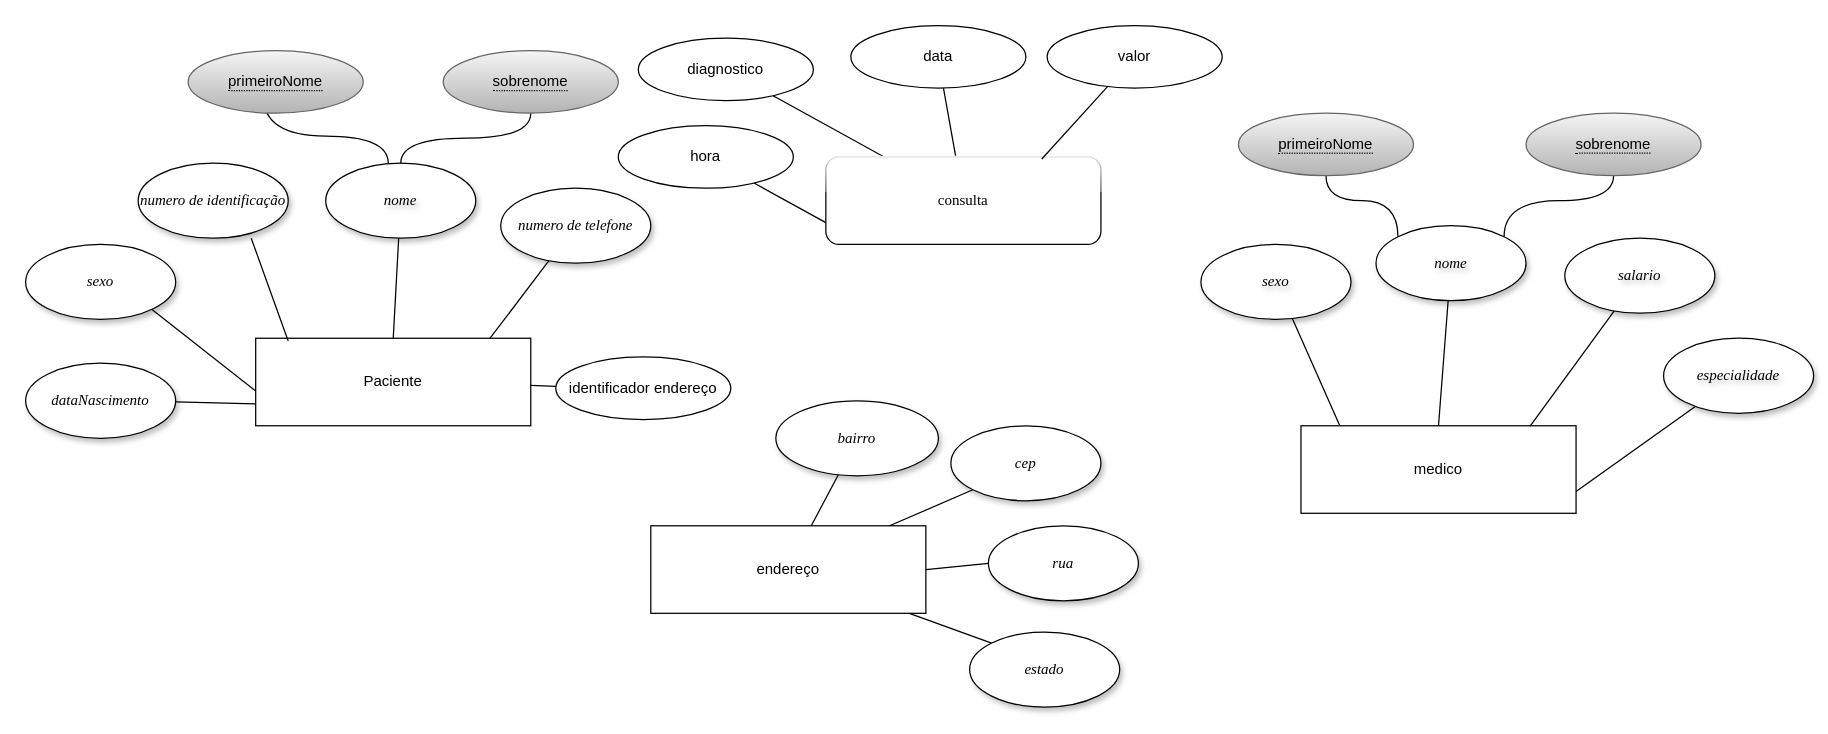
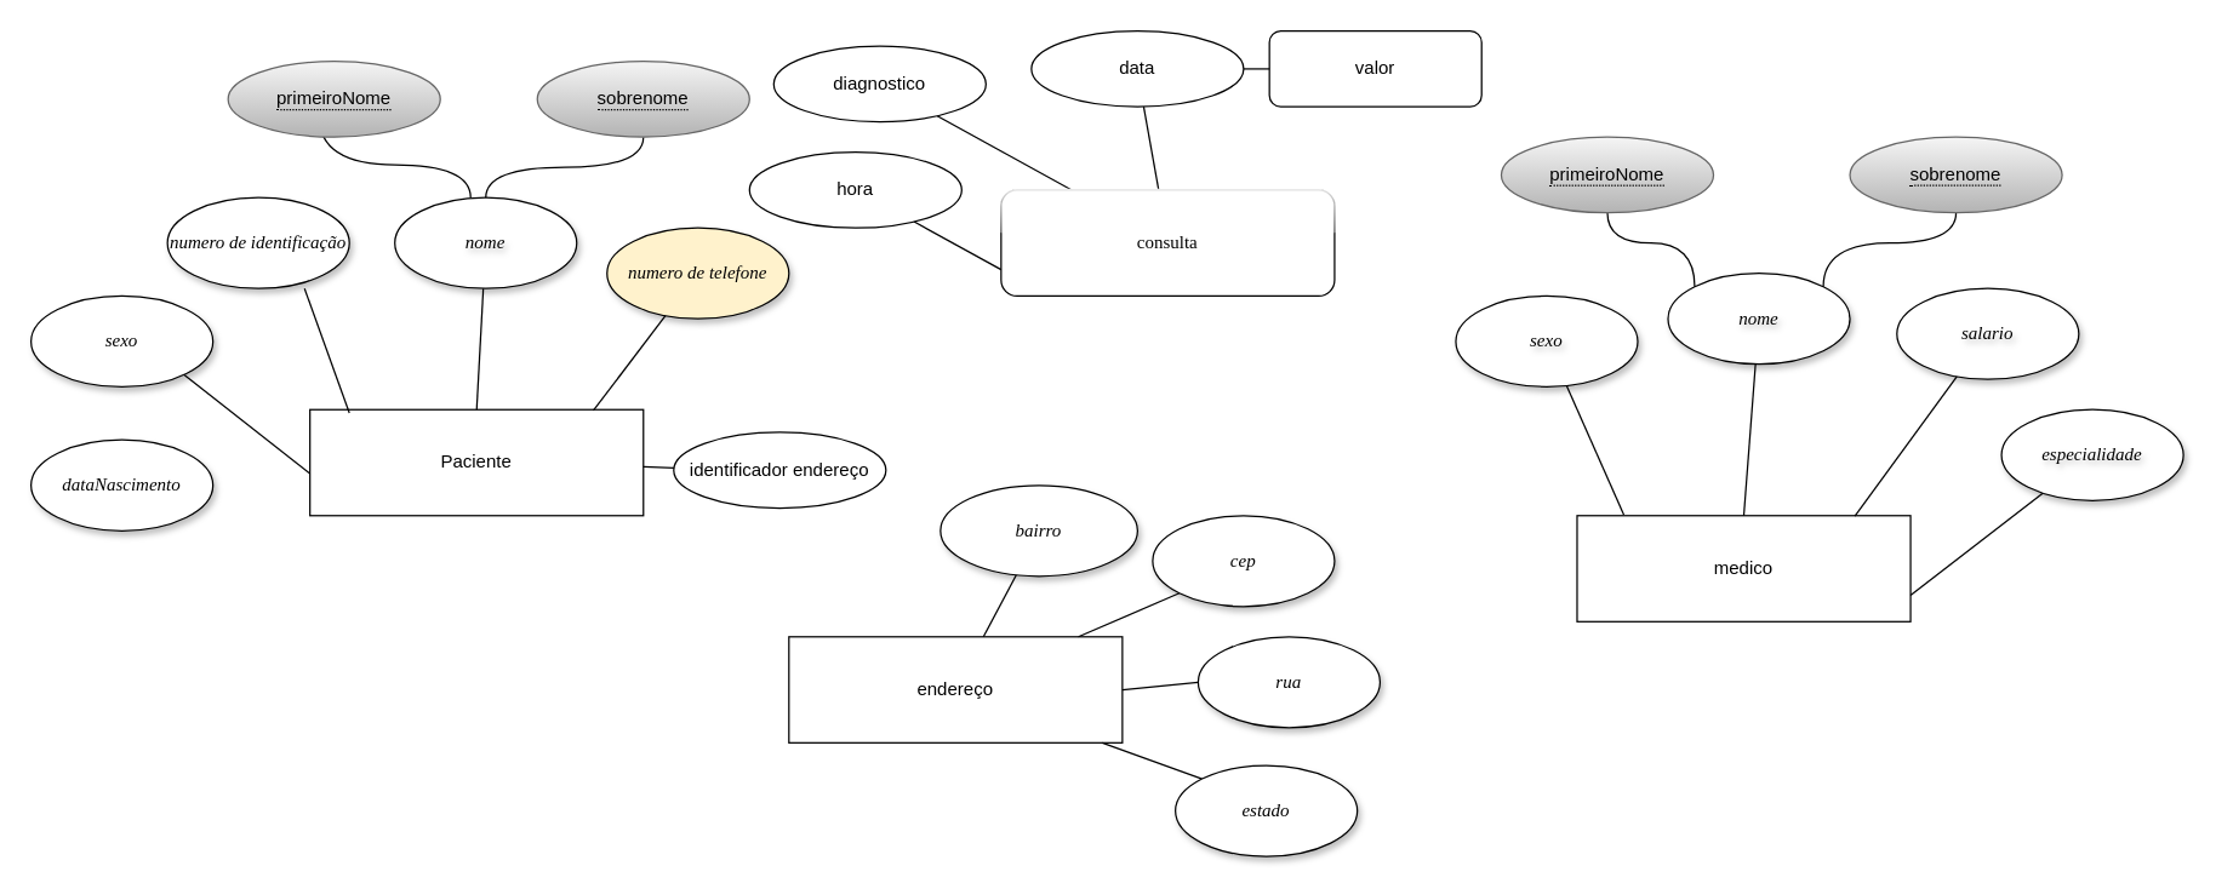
  <mxCell id="0" />
  <mxCell id="1" parent="0" />
  <mxCell id="2" value="Paciente" style="whiteSpace=wrap;html=1;align=center;" vertex="1" parent="1"><mxGeometry x="204" y="270" width="220" height="70" as="geometry" /></mxCell>
  <mxCell id="3" style="rounded=0;orthogonalLoop=1;jettySize=auto;html=1;entryX=0.5;entryY=0;entryDx=0;entryDy=0;endArrow=none;endFill=0;" edge="1" parent="1" source="4" target="2"><mxGeometry relative="1" as="geometry" /></mxCell>
  <mxCell id="4" value="nome" style="ellipse;whiteSpace=wrap;html=1;align=center;shadow=1;fontFamily=Lucida Console;fontStyle=2;verticalAlign=middle;labelBorderColor=none;labelBackgroundColor=none;textShadow=1;" vertex="1" parent="1"><mxGeometry x="260" y="130" width="120" height="60" as="geometry" /></mxCell>
  <mxCell id="5" value="numero de identificação" style="ellipse;whiteSpace=wrap;html=1;align=center;shadow=1;fontFamily=Lucida Console;fontStyle=2" vertex="1" parent="1"><mxGeometry x="110" y="130" width="120" height="60" as="geometry" /></mxCell>
  <mxCell id="6" style="rounded=0;orthogonalLoop=1;jettySize=auto;html=1;exitX=0.5;exitY=1;exitDx=0;exitDy=0;entryX=0.089;entryY=0.031;entryDx=0;entryDy=0;entryPerimeter=0;endArrow=none;endFill=0;" edge="1" parent="1"><mxGeometry relative="1" as="geometry"><mxPoint x="200.42" y="190" as="sourcePoint" /><mxPoint x="230" y="272.17" as="targetPoint" /></mxGeometry></mxCell>
  <mxCell id="7" style="edgeStyle=orthogonalEdgeStyle;rounded=0;orthogonalLoop=1;jettySize=auto;html=1;curved=1;endArrow=none;endFill=0;" edge="1" parent="1"><mxGeometry relative="1" as="geometry"><mxPoint x="210" y="75.868" as="sourcePoint" /><mxPoint x="310" y="129.996" as="targetPoint" /><Array as="points"><mxPoint x="210" y="108.28" /><mxPoint x="310" y="108.28" /></Array></mxGeometry></mxCell>
  <mxCell id="8" style="edgeStyle=orthogonalEdgeStyle;rounded=0;orthogonalLoop=1;jettySize=auto;html=1;entryX=0;entryY=0;entryDx=0;entryDy=0;curved=1;endArrow=none;endFill=0;" edge="1" parent="1" source="9" target="27"><mxGeometry relative="1" as="geometry" /></mxCell>
  <mxCell id="9" value="&lt;span style=&quot;border-bottom: 1px dotted&quot;&gt;primeiroNome&lt;/span&gt;" style="ellipse;whiteSpace=wrap;html=1;align=center;fillColor=#f5f5f5;gradientColor=#b3b3b3;strokeColor=#666666;" vertex="1" parent="1"><mxGeometry x="990" y="90" width="140" height="50" as="geometry" /></mxCell>
  <mxCell id="10" style="edgeStyle=orthogonalEdgeStyle;rounded=0;orthogonalLoop=1;jettySize=auto;html=1;entryX=0.5;entryY=0;entryDx=0;entryDy=0;curved=1;endArrow=none;endFill=0;" edge="1" parent="1" source="11" target="4"><mxGeometry relative="1" as="geometry" /></mxCell>
  <mxCell id="11" value="&lt;span style=&quot;border-bottom: 1px dotted&quot;&gt;sobrenome&lt;/span&gt;" style="ellipse;whiteSpace=wrap;html=1;align=center;fillColor=#f5f5f5;gradientColor=#b3b3b3;strokeColor=#666666;" vertex="1" parent="1"><mxGeometry x="354" y="40" width="140" height="50" as="geometry" /></mxCell>
  <mxCell id="12" style="rounded=0;orthogonalLoop=1;jettySize=auto;html=1;entryX=0;entryY=0.75;entryDx=0;entryDy=0;endArrow=none;endFill=0;" edge="1" parent="1"><mxGeometry relative="1" as="geometry"><mxPoint x="112.149" y="240" as="sourcePoint" /><mxPoint x="204" y="312.17" as="targetPoint" /></mxGeometry></mxCell>
  <mxCell id="13" value="sexo" style="ellipse;whiteSpace=wrap;html=1;align=center;shadow=1;fontFamily=Lucida Console;fontStyle=2;" vertex="1" parent="1"><mxGeometry x="20" y="195" width="120" height="60" as="geometry" /></mxCell>
  <mxCell id="14" style="rounded=0;orthogonalLoop=1;jettySize=auto;html=1;endArrow=none;endFill=0;" edge="1" parent="1" source="15" target="18"><mxGeometry relative="1" as="geometry" /></mxCell>
  <mxCell id="15" value="diagnostico" style="ellipse;whiteSpace=wrap;html=1;align=center;" vertex="1" parent="1"><mxGeometry x="510" y="30" width="140" height="50" as="geometry" /></mxCell>
  <mxCell id="16" style="rounded=0;orthogonalLoop=1;jettySize=auto;html=1;endArrow=none;endFill=0;" edge="1" parent="1" source="17" target="18"><mxGeometry relative="1" as="geometry" /></mxCell>
  <mxCell id="17" value="data" style="ellipse;whiteSpace=wrap;html=1;align=center;" vertex="1" parent="1"><mxGeometry x="680" y="20" width="140" height="50" as="geometry" /></mxCell>
  <mxCell id="18" value="consulta" style="whiteSpace=wrap;html=1;align=center;glass=1;rounded=1;fontFamily=Verdana;" vertex="1" parent="1"><mxGeometry x="660" y="125" width="220" height="70" as="geometry" /></mxCell>
  <mxCell id="19" style="rounded=0;orthogonalLoop=1;jettySize=auto;html=1;entryX=0;entryY=0.75;entryDx=0;entryDy=0;endArrow=none;endFill=0;" edge="1" parent="1" source="20" target="18"><mxGeometry relative="1" as="geometry" /></mxCell>
  <mxCell id="20" value="hora" style="ellipse;whiteSpace=wrap;html=1;align=center;" vertex="1" parent="1"><mxGeometry x="494" y="100" width="140" height="50" as="geometry" /></mxCell>
- <mxCell id="21" value="valor" style="ellipse;whiteSpace=wrap;html=1;align=center;" vertex="1" parent="1"><mxGeometry x="837" y="20" width="140" height="50" as="geometry" /></mxCell>
- <mxCell id="22" style="rounded=0;orthogonalLoop=1;jettySize=auto;html=1;entryX=0.785;entryY=0.023;entryDx=0;entryDy=0;entryPerimeter=0;endArrow=none;endFill=0;" edge="1" parent="1" source="21" target="18"><mxGeometry relative="1" as="geometry" /></mxCell>
- <mxCell id="23" value="numero de telefone" style="ellipse;whiteSpace=wrap;html=1;align=center;shadow=1;fontFamily=Lucida Console;fontStyle=2;" vertex="1" parent="1"><mxGeometry x="400" y="150" width="120" height="60" as="geometry" /></mxCell>
+ <mxCell id="21" value="valor" style="whiteSpace=wrap;html=1;align=center;rounded=1;" vertex="1" parent="1"><mxGeometry x="837" y="20" width="140" height="50" as="geometry" /></mxCell>
+ <mxCell id="22" style="rounded=0;orthogonalLoop=1;jettySize=auto;html=1;endArrow=none;endFill=0;" edge="1" parent="1" source="21" target="17"><mxGeometry relative="1" as="geometry" /></mxCell>
+ <mxCell id="23" value="numero de telefone" style="ellipse;whiteSpace=wrap;html=1;align=center;shadow=1;fontFamily=Lucida Console;fontStyle=2;fillColor=#fff2cc;" vertex="1" parent="1"><mxGeometry x="400" y="150" width="120" height="60" as="geometry" /></mxCell>
  <mxCell id="24" style="rounded=0;orthogonalLoop=1;jettySize=auto;html=1;entryX=0.85;entryY=0.008;entryDx=0;entryDy=0;entryPerimeter=0;endArrow=none;endFill=0;" edge="1" parent="1" source="23" target="2"><mxGeometry relative="1" as="geometry" /></mxCell>
  <mxCell id="25" value="medico" style="whiteSpace=wrap;html=1;align=center;" vertex="1" parent="1"><mxGeometry x="1040" y="340" width="220" height="70" as="geometry" /></mxCell>
  <mxCell id="26" style="rounded=0;orthogonalLoop=1;jettySize=auto;html=1;entryX=0.5;entryY=0;entryDx=0;entryDy=0;endArrow=none;endFill=0;" edge="1" parent="1" source="27" target="25"><mxGeometry relative="1" as="geometry" /></mxCell>
  <mxCell id="27" value="nome" style="ellipse;whiteSpace=wrap;html=1;align=center;shadow=1;fontFamily=Lucida Console;fontStyle=2;verticalAlign=middle;labelBorderColor=none;labelBackgroundColor=none;textShadow=1;" vertex="1" parent="1"><mxGeometry x="1100" y="180" width="120" height="60" as="geometry" /></mxCell>
  <mxCell id="28" value="&lt;span style=&quot;border-bottom: 1px dotted&quot;&gt;primeiroNome&lt;/span&gt;" style="ellipse;whiteSpace=wrap;html=1;align=center;fillColor=#f5f5f5;gradientColor=#b3b3b3;strokeColor=#666666;" vertex="1" parent="1"><mxGeometry x="150" y="40" width="140" height="50" as="geometry" /></mxCell>
  <mxCell id="29" style="edgeStyle=orthogonalEdgeStyle;rounded=0;orthogonalLoop=1;jettySize=auto;html=1;entryX=1;entryY=0;entryDx=0;entryDy=0;curved=1;endArrow=none;endFill=0;" edge="1" parent="1" source="30" target="27"><mxGeometry relative="1" as="geometry" /></mxCell>
  <mxCell id="30" value="&lt;span style=&quot;border-bottom: 1px dotted&quot;&gt;sobrenome&lt;/span&gt;" style="ellipse;whiteSpace=wrap;html=1;align=center;fillColor=#f5f5f5;gradientColor=#b3b3b3;strokeColor=#666666;" vertex="1" parent="1"><mxGeometry x="1220" y="90" width="140" height="50" as="geometry" /></mxCell>
  <mxCell id="31" value="salario" style="ellipse;whiteSpace=wrap;html=1;align=center;shadow=1;fontFamily=Lucida Console;fontStyle=2;verticalAlign=middle;labelBorderColor=none;labelBackgroundColor=none;textShadow=1;" vertex="1" parent="1"><mxGeometry x="1251" y="190" width="120" height="60" as="geometry" /></mxCell>
  <mxCell id="32" style="rounded=0;orthogonalLoop=1;jettySize=auto;html=1;entryX=0.833;entryY=0.005;entryDx=0;entryDy=0;entryPerimeter=0;endArrow=none;endFill=0;" edge="1" parent="1" source="31" target="25"><mxGeometry relative="1" as="geometry" /></mxCell>
  <mxCell id="33" style="rounded=0;orthogonalLoop=1;jettySize=auto;html=1;entryX=0.14;entryY=-0.01;entryDx=0;entryDy=0;entryPerimeter=0;endArrow=none;endFill=0;" edge="1" parent="1" target="25"><mxGeometry relative="1" as="geometry"><mxPoint x="1033.089" y="254.277" as="sourcePoint" /></mxGeometry></mxCell>
  <mxCell id="34" value="sexo" style="ellipse;whiteSpace=wrap;html=1;align=center;shadow=1;fontFamily=Lucida Console;fontStyle=2;verticalAlign=middle;labelBorderColor=none;labelBackgroundColor=none;textShadow=1;" vertex="1" parent="1"><mxGeometry x="960" y="195" width="120" height="60" as="geometry" /></mxCell>
  <mxCell id="35" style="rounded=0;orthogonalLoop=1;jettySize=auto;html=1;entryX=1;entryY=0.75;entryDx=0;entryDy=0;endArrow=none;endFill=0;" edge="1" parent="1" source="36" target="25"><mxGeometry relative="1" as="geometry" /></mxCell>
- <mxCell id="36" value="especialidade" style="ellipse;whiteSpace=wrap;html=1;align=center;shadow=1;fontFamily=Lucida Console;fontStyle=2;verticalAlign=middle;labelBorderColor=none;labelBackgroundColor=none;textShadow=1;" vertex="1" parent="1"><mxGeometry x="1330" y="270" width="120" height="60" as="geometry" /></mxCell>
- <mxCell id="37" style="edgeStyle=none;rounded=0;orthogonalLoop=1;jettySize=auto;html=1;entryX=0;entryY=0.75;entryDx=0;entryDy=0;strokeColor=default;align=center;verticalAlign=middle;fontFamily=Helvetica;fontSize=11;fontColor=default;labelBackgroundColor=default;endArrow=none;endFill=0;" edge="1" parent="1" source="38" target="2"><mxGeometry relative="1" as="geometry" /></mxCell>
+ <mxCell id="36" value="especialidade" style="ellipse;whiteSpace=wrap;html=1;align=center;shadow=1;fontFamily=Lucida Console;fontStyle=2;verticalAlign=middle;labelBorderColor=none;labelBackgroundColor=none;textShadow=1;" vertex="1" parent="1"><mxGeometry x="1320" y="270" width="120" height="60" as="geometry" /></mxCell>
  <mxCell id="38" value="dataNascimento" style="ellipse;whiteSpace=wrap;html=1;align=center;shadow=1;fontFamily=Lucida Console;fontStyle=2;" vertex="1" parent="1"><mxGeometry x="20" y="290" width="120" height="60" as="geometry" /></mxCell>
  <mxCell id="39" value="endereço" style="whiteSpace=wrap;html=1;align=center;" vertex="1" parent="1"><mxGeometry x="520" y="420" width="220" height="70" as="geometry" /></mxCell>
  <mxCell id="40" style="edgeStyle=none;rounded=0;orthogonalLoop=1;jettySize=auto;html=1;exitX=0;exitY=1;exitDx=0;exitDy=0;strokeColor=default;align=center;verticalAlign=middle;fontFamily=Helvetica;fontSize=11;fontColor=default;labelBackgroundColor=default;endArrow=none;endFill=0;" edge="1" parent="1" source="41" target="39"><mxGeometry relative="1" as="geometry" /></mxCell>
  <mxCell id="41" value="ce&lt;span style=&quot;color: rgba(0, 0, 0, 0); font-family: monospace; font-size: 0px; font-style: normal; text-align: start; text-wrap: nowrap;&quot;&gt;%3CmxGraphModel%3E%3Croot%3E%3CmxCell%20id%3D%220%22%2F%3E%3CmxCell%20id%3D%221%22%20parent%3D%220%22%2F%3E%3CmxCell%20id%3D%222%22%20value%3D%22dataNascimento%22%20style%3D%22ellipse%3BwhiteSpace%3Dwrap%3Bhtml%3D1%3Balign%3Dcenter%3Bshadow%3D1%3BfontFamily%3DLucida%20Console%3BfontStyle%3D2%3B%22%20vertex%3D%221%22%20parent%3D%221%22%3E%3CmxGeometry%20x%3D%22-20%22%20y%3D%22680%22%20width%3D%22120%22%20height%3D%2260%22%20as%3D%22geometry%22%2F%3E%3C%2FmxCell%3E%3C%2Froot%3E%3C%2FmxGraphModel%3E&lt;/span&gt;p&lt;span style=&quot;color: rgba(0, 0, 0, 0); font-family: monospace; font-size: 0px; font-style: normal; text-align: start; text-wrap: nowrap;&quot;&gt;%3CmxGraphModel%3E%3Croot%3E%3CmxCell%20id%3D%220%22%2F%3E%3CmxCell%20id%3D%221%22%20parent%3D%220%22%2F%3E%3CmxCell%20id%3D%222%22%20value%3D%22dataNascimento%22%20style%3D%22ellipse%3BwhiteSpace%3Dwrap%3Bhtml%3D1%3Balign%3Dcenter%3Bshadow%3D1%3BfontFamily%3DLucida%20Console%3BfontStyle%3D2%3B%22%20vertex%3D%221%22%20parent%3D%221%22%3E%3CmxGeometry%20x%3D%22-20%22%20y%3D%22680%22%20width%3D%22120%22%20height%3D%2260%22%20as%3D%22geometry%22%2F%3E%3C%2FmxCell%3E%3C%2Froot%3E%3C%2FmxGraphModel%3E&lt;/span&gt;" style="ellipse;whiteSpace=wrap;html=1;align=center;shadow=1;fontFamily=Lucida Console;fontStyle=2;" vertex="1" parent="1"><mxGeometry x="760" y="340" width="120" height="60" as="geometry" /></mxCell>
  <mxCell id="42" style="edgeStyle=none;rounded=0;orthogonalLoop=1;jettySize=auto;html=1;exitX=0;exitY=0.5;exitDx=0;exitDy=0;entryX=1;entryY=0.5;entryDx=0;entryDy=0;strokeColor=default;align=center;verticalAlign=middle;fontFamily=Helvetica;fontSize=11;fontColor=default;labelBackgroundColor=default;endArrow=none;endFill=0;" edge="1" parent="1" source="43" target="39"><mxGeometry relative="1" as="geometry" /></mxCell>
  <mxCell id="43" value="rua&lt;span style=&quot;color: rgba(0, 0, 0, 0); font-family: monospace; font-size: 0px; font-style: normal; text-align: start; text-wrap: nowrap;&quot;&gt;%3CmxGraphModel%3E%3Croot%3E%3CmxCell%20id%3D%220%22%2F%3E%3CmxCell%20id%3D%221%22%20parent%3D%220%22%2F%3E%3CmxCell%20id%3D%222%22%20value%3D%22ce%26lt%3Bspan%20style%3D%26quot%3Bcolor%3A%20rgba(0%2C%200%2C%200%2C%200)%3B%20font-family%3A%20monospace%3B%20font-size%3A%200px%3B%20font-style%3A%20normal%3B%20text-align%3A%20start%3B%20text-wrap%3A%20nowrap%3B%26quot%3B%26gt%3B%253CmxGraphModel%253E%253Croot%253E%253CmxCell%2520id%253D%25220%2522%252F%253E%253CmxCell%2520id%253D%25221%2522%2520parent%253D%25220%2522%252F%253E%253CmxCell%2520id%253D%25222%2522%2520value%253D%2522dataNascimento%2522%2520style%253D%2522ellipse%253BwhiteSpace%253Dwrap%253Bhtml%253D1%253Balign%253Dcenter%253Bshadow%253D1%253BfontFamily%253DLucida%2520Console%253BfontStyle%253D2%253B%2522%2520vertex%253D%25221%2522%2520parent%253D%25221%2522%253E%253CmxGeometry%2520x%253D%2522-20%2522%2520y%253D%2522680%2522%2520width%253D%2522120%2522%2520height%253D%252260%2522%2520as%253D%2522geometry%2522%252F%253E%253C%252FmxCell%253E%253C%252Froot%253E%253C%252FmxGraphModel%253E%26lt%3B%2Fspan%26gt%3Bp%26lt%3Bspan%20style%3D%26quot%3Bcolor%3A%20rgba(0%2C%200%2C%200%2C%200)%3B%20font-family%3A%20monospace%3B%20font-size%3A%200px%3B%20font-style%3A%20normal%3B%20text-align%3A%20start%3B%20text-wrap%3A%20nowrap%3B%26quot%3B%26gt%3B%253CmxGraphModel%253E%253Croot%253E%253CmxCell%2520id%253D%25220%2522%252F%253E%253CmxCell%2520id%253D%25221%2522%2520parent%253D%25220%2522%252F%253E%253CmxCell%2520id%253D%25222%2522%2520value%253D%2522dataNascimento%2522%2520style%253D%2522ellipse%253BwhiteSpace%253Dwrap%253Bhtml%253D1%253Balign%253Dcenter%253Bshadow%253D1%253BfontFamily%253DLucida%2520Console%253BfontStyle%253D2%253B%2522%2520vertex%253D%25221%2522%2520parent%253D%25221%2522%253E%253CmxGeometry%2520x%253D%2522-20%2522%2520y%253D%2522680%2522%2520width%253D%2522120%2522%2520height%253D%252260%2522%2520as%253D%2522geometry%2522%252F%253E%253C%252FmxCell%253E%253C%252Froot%253E%253C%252FmxGraphModel%253E%26lt%3B%2Fspan%26gt%3B%22%20style%3D%22ellipse%3BwhiteSpace%3Dwrap%3Bhtml%3D1%3Balign%3Dcenter%3Bshadow%3D1%3BfontFamily%3DLucida%20Console%3BfontStyle%3D2%3B%22%20vertex%3D%221%22%20parent%3D%221%22%3E%3CmxGeometry%20x%3D%22720%22%20y%3D%22730%22%20width%3D%22120%22%20height%3D%2260%22%20as%3D%22geometry%22%2F%3E%3C%2FmxCell%3E%3C%2Froot%3E%3C%2FmxGraphModel%3E&lt;/span&gt;" style="ellipse;whiteSpace=wrap;html=1;align=center;shadow=1;fontFamily=Lucida Console;fontStyle=2;" vertex="1" parent="1"><mxGeometry x="790" y="420" width="120" height="60" as="geometry" /></mxCell>
  <mxCell id="44" style="edgeStyle=none;rounded=0;orthogonalLoop=1;jettySize=auto;html=1;exitX=0;exitY=0;exitDx=0;exitDy=0;strokeColor=default;align=center;verticalAlign=middle;fontFamily=Helvetica;fontSize=11;fontColor=default;labelBackgroundColor=default;endArrow=none;endFill=0;" edge="1" parent="1" source="45" target="39"><mxGeometry relative="1" as="geometry" /></mxCell>
  <mxCell id="45" value="estado" style="ellipse;whiteSpace=wrap;html=1;align=center;shadow=1;fontFamily=Lucida Console;fontStyle=2;" vertex="1" parent="1"><mxGeometry x="775" y="505" width="120" height="60" as="geometry" /></mxCell>
  <mxCell id="46" style="edgeStyle=none;rounded=0;orthogonalLoop=1;jettySize=auto;html=1;strokeColor=default;align=center;verticalAlign=middle;fontFamily=Helvetica;fontSize=11;fontColor=default;labelBackgroundColor=default;endArrow=none;endFill=0;" edge="1" parent="1" source="47" target="39"><mxGeometry relative="1" as="geometry" /></mxCell>
  <mxCell id="47" value="bairro" style="ellipse;whiteSpace=wrap;html=1;align=center;shadow=1;fontFamily=Lucida Console;fontStyle=2;" vertex="1" parent="1"><mxGeometry x="620" y="320" width="130" height="60" as="geometry" /></mxCell>
  <mxCell id="48" style="edgeStyle=none;rounded=0;orthogonalLoop=1;jettySize=auto;html=1;strokeColor=default;align=center;verticalAlign=middle;fontFamily=Helvetica;fontSize=11;fontColor=default;labelBackgroundColor=default;endArrow=none;endFill=0;" edge="1" parent="1" source="49" target="2"><mxGeometry relative="1" as="geometry" /></mxCell>
  <mxCell id="49" value="identificador endereço" style="ellipse;whiteSpace=wrap;html=1;align=center;" vertex="1" parent="1"><mxGeometry x="444" y="285" width="140" height="50" as="geometry" /></mxCell>
